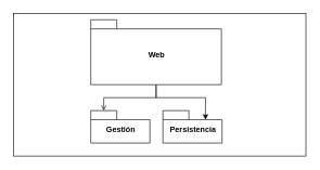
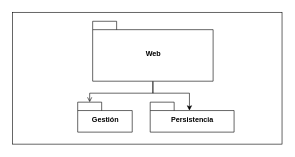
  <mxCell id="0" />
  <mxCell id="1" parent="0" />
  <mxCell id="2" value="" style="html=1;" vertex="1" parent="1"><mxGeometry x="20" y="20" width="450" height="220" as="geometry" /></mxCell>
  <mxCell id="3" style="edgeStyle=orthogonalEdgeStyle;rounded=0;orthogonalLoop=1;jettySize=auto;html=1;entryX=0;entryY=0;entryDx=20;entryDy=0;entryPerimeter=0;endArrow=open;" edge="1" parent="1" source="5" target="7"><mxGeometry relative="1" as="geometry" /></mxCell>
  <mxCell id="4" style="edgeStyle=orthogonalEdgeStyle;rounded=0;orthogonalLoop=1;jettySize=auto;html=1;entryX=0;entryY=0;entryDx=65.5;entryDy=14;entryPerimeter=0;" edge="1" parent="1" source="5" target="6"><mxGeometry relative="1" as="geometry" /></mxCell>
- <mxCell id="5" value="Web" style="shape=folder;fontStyle=1;spacingTop=10;tabWidth=40;tabHeight=14;tabPosition=left;html=1;" vertex="1" parent="1"><mxGeometry x="139" y="30" width="201" height="100" as="geometry" /></mxCell>
- <mxCell id="6" value="Persistencia" style="shape=folder;fontStyle=1;spacingTop=10;tabWidth=40;tabHeight=14;tabPosition=left;html=1;" vertex="1" parent="1"><mxGeometry x="250" y="170" width="91" height="50" as="geometry" /></mxCell>
- <mxCell id="7" value="Gestión" style="shape=folder;fontStyle=1;spacingTop=10;tabWidth=40;tabHeight=14;tabPosition=left;html=1;" vertex="1" parent="1"><mxGeometry x="139" y="170" width="91" height="50" as="geometry" /></mxCell>
+ <mxCell id="5" value="Web" style="shape=folder;fontStyle=1;spacingTop=10;tabWidth=40;tabHeight=14;tabPosition=left;html=1;" vertex="1" parent="1"><mxGeometry x="154" y="35" width="201" height="100" as="geometry" /></mxCell>
+ <mxCell id="6" value="Persistencia" style="shape=folder;fontStyle=1;spacingTop=10;tabWidth=40;tabHeight=14;tabPosition=left;html=1;" vertex="1" parent="1"><mxGeometry x="250" y="170" width="140" height="50" as="geometry" /></mxCell>
+ <mxCell id="7" value="Gestión" style="shape=folder;fontStyle=1;spacingTop=10;tabWidth=40;tabHeight=14;tabPosition=left;html=1;" vertex="1" parent="1"><mxGeometry x="129" y="170" width="91" height="50" as="geometry" /></mxCell>
